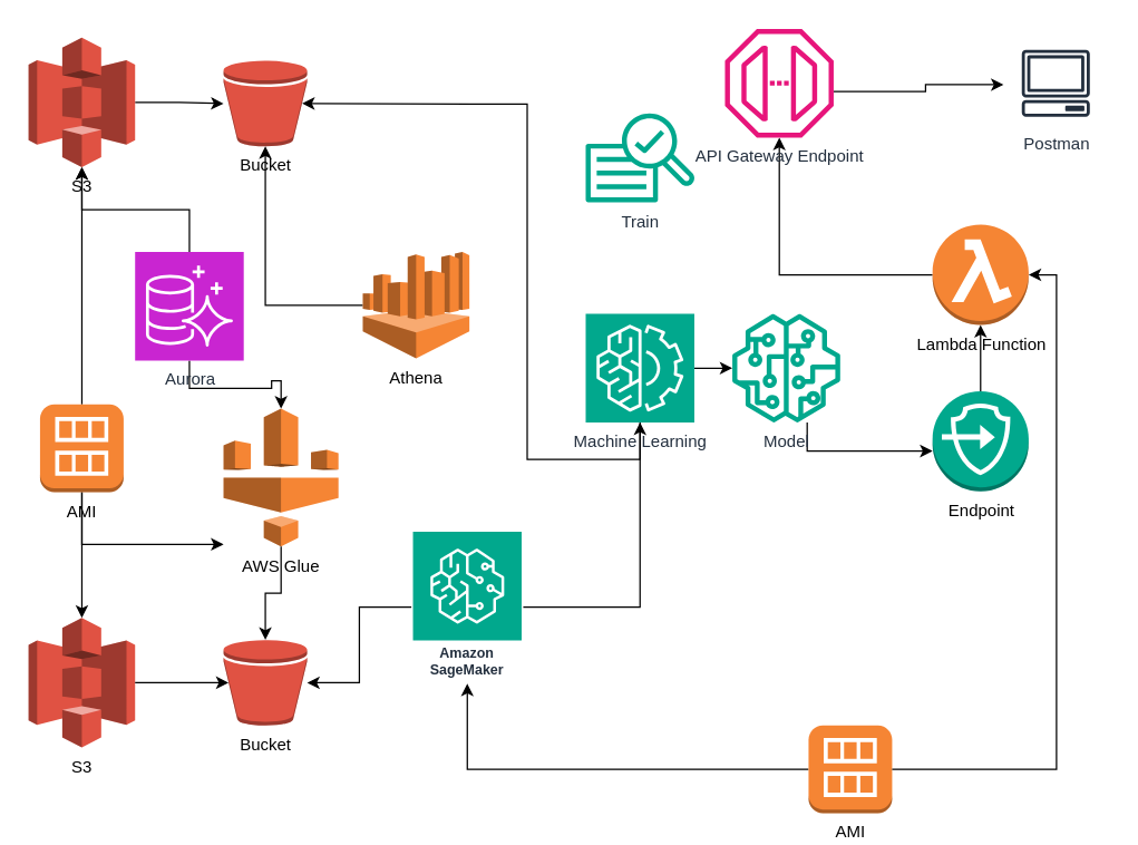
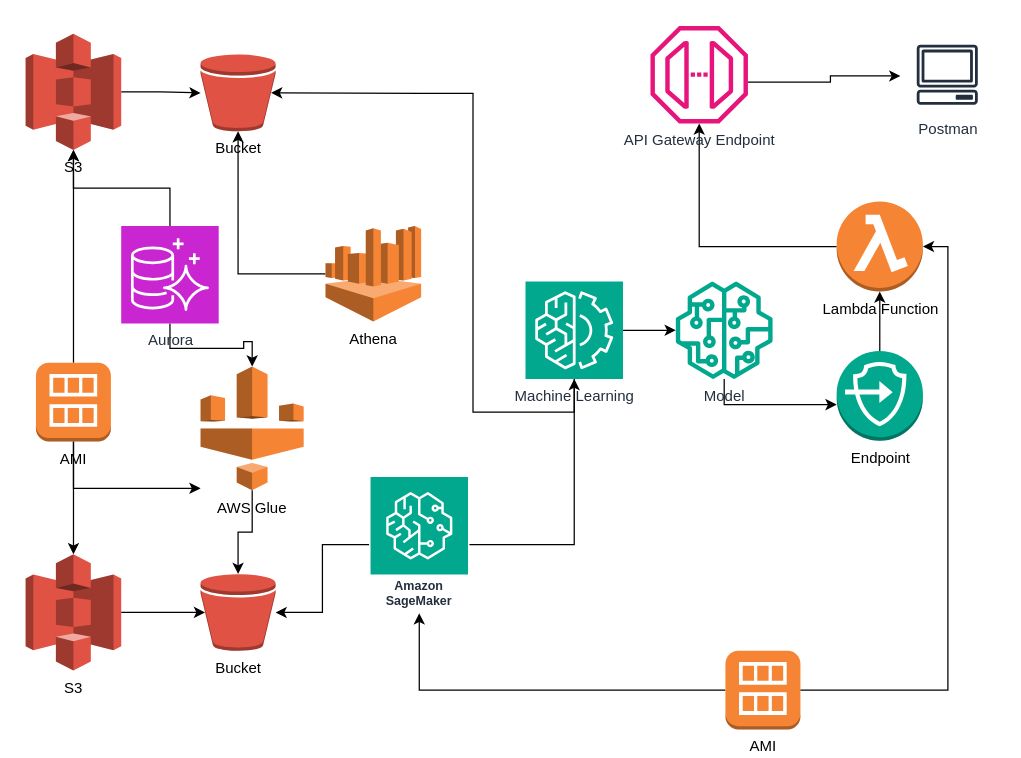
  <mxCell id="0" />
  <mxCell id="1" parent="0" />
  <mxCell id="2" value="AWS Glue" style="outlineConnect=0;dashed=0;verticalLabelPosition=bottom;verticalAlign=top;align=center;html=1;shape=mxgraph.aws3.glue;fillColor=#F58534;gradientColor=none;" vertex="1" parent="1"><mxGeometry x="160" y="292.5" width="82.5" height="99" as="geometry" /></mxCell>
  <mxCell id="3" style="edgeStyle=orthogonalEdgeStyle;rounded=0;orthogonalLoop=1;jettySize=auto;html=1;" edge="1" parent="1" source="6" target="12"><mxGeometry relative="1" as="geometry" /></mxCell>
  <mxCell id="4" style="edgeStyle=orthogonalEdgeStyle;rounded=0;orthogonalLoop=1;jettySize=auto;html=1;" edge="1" parent="1" source="6" target="2"><mxGeometry relative="1" as="geometry"><Array as="points"><mxPoint x="58" y="390" /></Array></mxGeometry></mxCell>
  <mxCell id="5" style="edgeStyle=orthogonalEdgeStyle;rounded=0;orthogonalLoop=1;jettySize=auto;html=1;" edge="1" parent="1" source="6" target="36"><mxGeometry relative="1" as="geometry" /></mxCell>
  <mxCell id="6" value="AMI" style="outlineConnect=0;dashed=0;verticalLabelPosition=bottom;verticalAlign=top;align=center;html=1;shape=mxgraph.aws3.ami;fillColor=#F58534;gradientColor=none;" vertex="1" parent="1"><mxGeometry x="28.25" y="289.5" width="60" height="63" as="geometry" /></mxCell>
  <mxCell id="7" style="edgeStyle=orthogonalEdgeStyle;rounded=0;orthogonalLoop=1;jettySize=auto;html=1;" edge="1" parent="1" source="8" target="10"><mxGeometry relative="1" as="geometry" /></mxCell>
  <mxCell id="8" value="Endpoint" style="outlineConnect=0;dashed=0;verticalLabelPosition=bottom;verticalAlign=top;align=center;html=1;shape=mxgraph.aws3.endpoints;fillColor=#01a88d;gradientColor=none;" vertex="1" parent="1"><mxGeometry x="669" y="280" width="69" height="72" as="geometry" /></mxCell>
  <mxCell id="9" style="edgeStyle=orthogonalEdgeStyle;rounded=0;orthogonalLoop=1;jettySize=auto;html=1;" edge="1" parent="1" source="10" target="19"><mxGeometry relative="1" as="geometry" /></mxCell>
  <mxCell id="10" value="Lambda Function" style="outlineConnect=0;dashed=0;verticalLabelPosition=bottom;verticalAlign=top;align=center;html=1;shape=mxgraph.aws3.lambda_function;fillColor=#F58534;gradientColor=none;" vertex="1" parent="1"><mxGeometry x="669" y="160.5" width="69" height="72" as="geometry" /></mxCell>
  <mxCell id="11" style="edgeStyle=orthogonalEdgeStyle;rounded=0;orthogonalLoop=1;jettySize=auto;html=1;" edge="1" parent="1" source="12" target="13"><mxGeometry relative="1" as="geometry" /></mxCell>
  <mxCell id="12" value="S3" style="outlineConnect=0;dashed=0;verticalLabelPosition=bottom;verticalAlign=top;align=center;html=1;shape=mxgraph.aws3.s3;fillColor=#E05243;gradientColor=none;" vertex="1" parent="1"><mxGeometry x="20" y="26.25" width="76.5" height="93" as="geometry" /></mxCell>
  <mxCell id="13" value="Bucket" style="outlineConnect=0;dashed=0;verticalLabelPosition=bottom;verticalAlign=top;align=center;html=1;shape=mxgraph.aws3.bucket;fillColor=#E05243;gradientColor=none;" vertex="1" parent="1"><mxGeometry x="160" y="42.75" width="60" height="61.5" as="geometry" /></mxCell>
  <mxCell id="14" value="Postman" style="sketch=0;outlineConnect=0;fontColor=#232F3E;gradientColor=none;strokeColor=#232F3E;fillColor=#ffffff;dashed=0;verticalLabelPosition=bottom;verticalAlign=top;align=center;html=1;fontSize=12;fontStyle=0;aspect=fixed;shape=mxgraph.aws4.resourceIcon;resIcon=mxgraph.aws4.client;" vertex="1" parent="1"><mxGeometry x="720" y="29" width="75" height="60" as="geometry" /></mxCell>
  <mxCell id="15" style="edgeStyle=orthogonalEdgeStyle;rounded=0;orthogonalLoop=1;jettySize=auto;html=1;" edge="1" parent="1" source="17" target="21"><mxGeometry relative="1" as="geometry" /></mxCell>
  <mxCell id="16" style="edgeStyle=orthogonalEdgeStyle;rounded=0;orthogonalLoop=1;jettySize=auto;html=1;" edge="1" parent="1" source="17" target="34"><mxGeometry relative="1" as="geometry" /></mxCell>
  <mxCell id="17" value="Amazon SageMaker" style="sketch=0;outlineConnect=0;fontColor=#232F3E;gradientColor=none;strokeColor=#ffffff;fillColor=#01a88d;dashed=0;verticalLabelPosition=middle;verticalAlign=bottom;align=center;html=1;whiteSpace=wrap;fontSize=10;fontStyle=1;spacing=3;shape=mxgraph.aws4.productIcon;prIcon=mxgraph.aws4.sagemaker;" vertex="1" parent="1"><mxGeometry x="295" y="380" width="80" height="110" as="geometry" /></mxCell>
  <mxCell id="18" style="edgeStyle=orthogonalEdgeStyle;rounded=0;orthogonalLoop=1;jettySize=auto;html=1;" edge="1" parent="1" source="19" target="14"><mxGeometry relative="1" as="geometry"><Array as="points"><mxPoint x="664" y="65" /><mxPoint x="664" y="60" /></Array></mxGeometry></mxCell>
  <mxCell id="19" value="API Gateway Endpoint" style="sketch=0;outlineConnect=0;fontColor=#232F3E;gradientColor=none;fillColor=#E7157B;strokeColor=none;dashed=0;verticalLabelPosition=bottom;verticalAlign=top;align=center;html=1;fontSize=12;fontStyle=0;aspect=fixed;pointerEvents=1;shape=mxgraph.aws4.endpoint;" vertex="1" parent="1"><mxGeometry x="520" y="20" width="78" height="78" as="geometry" /></mxCell>
  <mxCell id="20" style="edgeStyle=orthogonalEdgeStyle;rounded=0;orthogonalLoop=1;jettySize=auto;html=1;" edge="1" parent="1" source="21" target="24"><mxGeometry relative="1" as="geometry" /></mxCell>
  <mxCell id="21" value="Machine Learning" style="sketch=0;points=[[0,0,0],[0.25,0,0],[0.5,0,0],[0.75,0,0],[1,0,0],[0,1,0],[0.25,1,0],[0.5,1,0],[0.75,1,0],[1,1,0],[0,0.25,0],[0,0.5,0],[0,0.75,0],[1,0.25,0],[1,0.5,0],[1,0.75,0]];outlineConnect=0;fontColor=#232F3E;fillColor=#01A88D;strokeColor=#ffffff;dashed=0;verticalLabelPosition=bottom;verticalAlign=top;align=center;html=1;fontSize=12;fontStyle=0;aspect=fixed;shape=mxgraph.aws4.resourceIcon;resIcon=mxgraph.aws4.machine_learning;" vertex="1" parent="1"><mxGeometry x="420" y="224.5" width="78" height="78" as="geometry" /></mxCell>
- <mxCell id="22" value="Train" style="sketch=0;outlineConnect=0;fontColor=#232F3E;gradientColor=none;fillColor=#01A88D;strokeColor=none;dashed=0;verticalLabelPosition=bottom;verticalAlign=top;align=center;html=1;fontSize=12;fontStyle=0;aspect=fixed;pointerEvents=1;shape=mxgraph.aws4.sagemaker_train;" vertex="1" parent="1"><mxGeometry x="420" y="80" width="78" height="65" as="geometry" /></mxCell>
  <mxCell id="23" style="edgeStyle=orthogonalEdgeStyle;rounded=0;orthogonalLoop=1;jettySize=auto;html=1;" edge="1" parent="1" source="24" target="8"><mxGeometry relative="1" as="geometry"><Array as="points"><mxPoint x="579" y="323" /></Array></mxGeometry></mxCell>
- <mxCell id="24" value="Model" style="sketch=0;outlineConnect=0;fontColor=#232F3E;gradientColor=none;fillColor=#01A88D;strokeColor=none;dashed=0;verticalLabelPosition=bottom;verticalAlign=top;align=center;html=1;fontSize=12;fontStyle=0;aspect=fixed;pointerEvents=1;shape=mxgraph.aws4.sagemaker_model;" vertex="1" parent="1"><mxGeometry x="525" y="224.5" width="78" height="78" as="geometry" /></mxCell>
+ <mxCell id="24" value="Model" style="sketch=0;outlineConnect=0;fontColor=#232F3E;gradientColor=none;fillColor=#01A88D;strokeColor=none;dashed=0;verticalLabelPosition=bottom;verticalAlign=top;align=center;html=1;fontSize=12;fontStyle=0;aspect=fixed;pointerEvents=1;shape=mxgraph.aws4.sagemaker_model;" vertex="1" parent="1"><mxGeometry x="540" y="224.5" width="78" height="78" as="geometry" /></mxCell>
  <mxCell id="25" style="edgeStyle=orthogonalEdgeStyle;rounded=0;orthogonalLoop=1;jettySize=auto;html=1;" edge="1" parent="1" source="26" target="2"><mxGeometry relative="1" as="geometry" /></mxCell>
  <mxCell id="26" value="Aurora" style="sketch=0;points=[[0,0,0],[0.25,0,0],[0.5,0,0],[0.75,0,0],[1,0,0],[0,1,0],[0.25,1,0],[0.5,1,0],[0.75,1,0],[1,1,0],[0,0.25,0],[0,0.5,0],[0,0.75,0],[1,0.25,0],[1,0.5,0],[1,0.75,0]];outlineConnect=0;fontColor=#232F3E;fillColor=#C925D1;strokeColor=#ffffff;dashed=0;verticalLabelPosition=bottom;verticalAlign=top;align=center;html=1;fontSize=12;fontStyle=0;aspect=fixed;shape=mxgraph.aws4.resourceIcon;resIcon=mxgraph.aws4.aurora;" vertex="1" parent="1"><mxGeometry x="96.5" y="180" width="78" height="78" as="geometry" /></mxCell>
  <mxCell id="27" style="edgeStyle=orthogonalEdgeStyle;rounded=0;orthogonalLoop=1;jettySize=auto;html=1;entryX=0.5;entryY=1;entryDx=0;entryDy=0;entryPerimeter=0;" edge="1" parent="1" source="26" target="12"><mxGeometry relative="1" as="geometry" /></mxCell>
  <mxCell id="28" style="edgeStyle=orthogonalEdgeStyle;rounded=0;orthogonalLoop=1;jettySize=auto;html=1;" edge="1" parent="1" source="29" target="17"><mxGeometry relative="1" as="geometry" /></mxCell>
  <mxCell id="29" value="AMI" style="outlineConnect=0;dashed=0;verticalLabelPosition=bottom;verticalAlign=top;align=center;html=1;shape=mxgraph.aws3.ami;fillColor=#F58534;gradientColor=none;" vertex="1" parent="1"><mxGeometry x="580" y="520" width="60" height="63" as="geometry" /></mxCell>
  <mxCell id="30" value="" style="edgeStyle=orthogonalEdgeStyle;rounded=0;orthogonalLoop=1;jettySize=auto;html=1;entryX=0.94;entryY=0.5;entryDx=0;entryDy=0;entryPerimeter=0;" edge="1" parent="1" source="21" target="13"><mxGeometry relative="1" as="geometry"><mxPoint x="420" y="339" as="sourcePoint" /><mxPoint x="250" y="80" as="targetPoint" /><Array as="points"><mxPoint x="459" y="329" /><mxPoint x="378" y="329" /><mxPoint x="378" y="74" /><mxPoint x="337" y="74" /></Array></mxGeometry></mxCell>
  <mxCell id="31" style="edgeStyle=orthogonalEdgeStyle;rounded=0;orthogonalLoop=1;jettySize=auto;html=1;" edge="1" parent="1" source="32" target="13"><mxGeometry relative="1" as="geometry" /></mxCell>
  <mxCell id="32" value="Athena" style="outlineConnect=0;dashed=0;verticalLabelPosition=bottom;verticalAlign=top;align=center;html=1;shape=mxgraph.aws3.athena;fillColor=#F58534;gradientColor=none;textShadow=0;" vertex="1" parent="1"><mxGeometry x="260" y="180" width="76.5" height="76.5" as="geometry" /></mxCell>
  <mxCell id="33" style="edgeStyle=orthogonalEdgeStyle;rounded=0;orthogonalLoop=1;jettySize=auto;html=1;entryX=1;entryY=0.5;entryDx=0;entryDy=0;entryPerimeter=0;" edge="1" parent="1" source="29" target="10"><mxGeometry relative="1" as="geometry" /></mxCell>
  <mxCell id="34" value="Bucket" style="outlineConnect=0;dashed=0;verticalLabelPosition=bottom;verticalAlign=top;align=center;html=1;shape=mxgraph.aws3.bucket;fillColor=#E05243;gradientColor=none;" vertex="1" parent="1"><mxGeometry x="160" y="458.5" width="60" height="61.5" as="geometry" /></mxCell>
  <mxCell id="35" style="edgeStyle=orthogonalEdgeStyle;rounded=0;orthogonalLoop=1;jettySize=auto;html=1;entryX=0.5;entryY=0;entryDx=0;entryDy=0;entryPerimeter=0;" edge="1" parent="1" source="2" target="34"><mxGeometry relative="1" as="geometry" /></mxCell>
  <mxCell id="36" value="S3" style="outlineConnect=0;dashed=0;verticalLabelPosition=bottom;verticalAlign=top;align=center;html=1;shape=mxgraph.aws3.s3;fillColor=#E05243;gradientColor=none;" vertex="1" parent="1"><mxGeometry x="20" y="442.75" width="76.5" height="93" as="geometry" /></mxCell>
  <mxCell id="37" style="edgeStyle=orthogonalEdgeStyle;rounded=0;orthogonalLoop=1;jettySize=auto;html=1;entryX=0.06;entryY=0.5;entryDx=0;entryDy=0;entryPerimeter=0;" edge="1" parent="1" source="36" target="34"><mxGeometry relative="1" as="geometry" /></mxCell>
